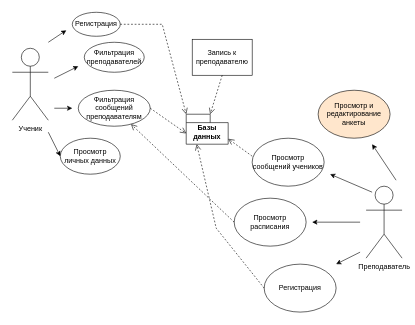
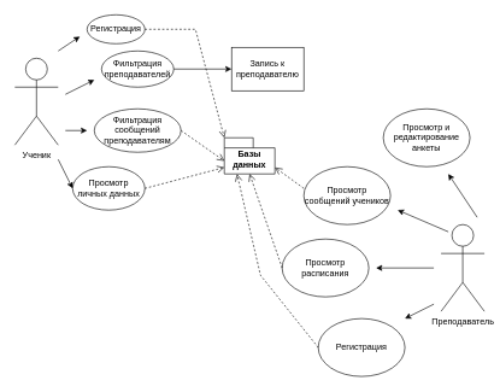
  <mxCell id="0" />
  <mxCell id="1" parent="0" />
  <mxCell id="2" value="Ученик" style="shape=umlActor;verticalLabelPosition=bottom;verticalAlign=top;html=1;outlineConnect=0;" vertex="1" parent="1"><mxGeometry x="20" y="80" width="60" height="120" as="geometry" /></mxCell>
  <mxCell id="3" value="Регистрация" style="ellipse;whiteSpace=wrap;html=1;" vertex="1" parent="1"><mxGeometry x="120" y="20" width="80" height="40" as="geometry" /></mxCell>
  <mxCell id="4" value="Фильтрация преподавателей" style="ellipse;whiteSpace=wrap;html=1;" vertex="1" parent="1"><mxGeometry x="140" y="70" width="100" height="50" as="geometry" /></mxCell>
  <mxCell id="5" value="Фильтрация сообщений преподавателям" style="ellipse;whiteSpace=wrap;html=1;" vertex="1" parent="1"><mxGeometry x="130" y="150" width="120" height="60" as="geometry" /></mxCell>
  <mxCell id="6" value="Просмотр личных данных" style="ellipse;whiteSpace=wrap;html=1;" vertex="1" parent="1"><mxGeometry x="100" y="230" width="100" height="60" as="geometry" /></mxCell>
  <mxCell id="7" value="Запись к преподавателю" style="whiteSpace=wrap;html=1;rounded=0;" vertex="1" parent="1"><mxGeometry x="320" y="65" width="100" height="60" as="geometry" /></mxCell>
  <mxCell id="8" value="" style="endArrow=classic;html=1;rounded=0;entryX=0;entryY=0.5;entryDx=0;entryDy=0;" edge="1" parent="1" target="6"><mxGeometry width="50" height="50" relative="1" as="geometry"><mxPoint x="80" y="220" as="sourcePoint" /><mxPoint x="50" y="260" as="targetPoint" /></mxGeometry></mxCell>
  <mxCell id="9" value="" style="endArrow=classic;html=1;rounded=0;" edge="1" parent="1"><mxGeometry width="50" height="50" relative="1" as="geometry"><mxPoint x="90" y="180" as="sourcePoint" /><mxPoint x="120" y="180" as="targetPoint" /></mxGeometry></mxCell>
  <mxCell id="10" value="" style="endArrow=classic;html=1;rounded=0;" edge="1" parent="1"><mxGeometry width="50" height="50" relative="1" as="geometry"><mxPoint x="90" y="130" as="sourcePoint" /><mxPoint x="130" y="110" as="targetPoint" /></mxGeometry></mxCell>
  <mxCell id="11" value="" style="endArrow=classic;html=1;rounded=0;" edge="1" parent="1"><mxGeometry width="50" height="50" relative="1" as="geometry"><mxPoint x="80" y="70" as="sourcePoint" /><mxPoint x="110" y="50" as="targetPoint" /></mxGeometry></mxCell>
+ <mxCell id="12" value="" style="endArrow=classic;html=1;rounded=0;exitX=1;exitY=0.5;exitDx=0;exitDy=0;entryX=0;entryY=0.5;entryDx=0;entryDy=0;" edge="1" parent="1" source="4" target="7"><mxGeometry width="50" height="50" relative="1" as="geometry"><mxPoint x="270" y="160" as="sourcePoint" /><mxPoint x="360" y="170" as="targetPoint" /></mxGeometry></mxCell>
  <mxCell id="13" value="Преподаватель" style="shape=umlActor;verticalLabelPosition=bottom;verticalAlign=top;html=1;outlineConnect=0;" vertex="1" parent="1"><mxGeometry x="610" y="310" width="60" height="120" as="geometry" /></mxCell>
  <mxCell id="14" value="Просмотр сообщений учеников" style="ellipse;whiteSpace=wrap;html=1;" vertex="1" parent="1"><mxGeometry x="420" y="230" width="120" height="80" as="geometry" /></mxCell>
  <mxCell id="15" value="Просмотр расписания" style="ellipse;whiteSpace=wrap;html=1;" vertex="1" parent="1"><mxGeometry x="390" y="330" width="120" height="80" as="geometry" /></mxCell>
  <mxCell id="16" value="Регистрация" style="ellipse;whiteSpace=wrap;html=1;" vertex="1" parent="1"><mxGeometry x="440" y="440" width="120" height="80" as="geometry" /></mxCell>
- <mxCell id="17" value="Просмотр и редактирование анкеты" style="ellipse;whiteSpace=wrap;html=1;fillColor=#ffe6cc;" vertex="1" parent="1"><mxGeometry x="530" y="150" width="120" height="80" as="geometry" /></mxCell>
+ <mxCell id="17" value="Просмотр и редактирование анкеты" style="ellipse;whiteSpace=wrap;html=1;" vertex="1" parent="1"><mxGeometry x="530" y="150" width="120" height="80" as="geometry" /></mxCell>
  <mxCell id="18" value="" style="endArrow=classic;html=1;rounded=0;" edge="1" parent="1"><mxGeometry width="50" height="50" relative="1" as="geometry"><mxPoint x="660" y="300" as="sourcePoint" /><mxPoint x="620" y="240" as="targetPoint" /></mxGeometry></mxCell>
  <mxCell id="19" value="" style="endArrow=classic;html=1;rounded=0;" edge="1" parent="1"><mxGeometry width="50" height="50" relative="1" as="geometry"><mxPoint x="620" y="320" as="sourcePoint" /><mxPoint x="550" y="290" as="targetPoint" /></mxGeometry></mxCell>
  <mxCell id="20" value="" style="endArrow=classic;html=1;rounded=0;" edge="1" parent="1"><mxGeometry width="50" height="50" relative="1" as="geometry"><mxPoint x="600" y="370" as="sourcePoint" /><mxPoint x="520" y="370" as="targetPoint" /></mxGeometry></mxCell>
  <mxCell id="21" value="" style="endArrow=classic;html=1;rounded=0;" edge="1" parent="1"><mxGeometry width="50" height="50" relative="1" as="geometry"><mxPoint x="600" y="420" as="sourcePoint" /><mxPoint x="560" y="440" as="targetPoint" /></mxGeometry></mxCell>
  <mxCell id="22" value="Базы данных" style="shape=folder;fontStyle=1;spacingTop=10;tabWidth=40;tabHeight=14;tabPosition=left;html=1;whiteSpace=wrap;" vertex="1" parent="1"><mxGeometry x="310" y="190" width="70" height="50" as="geometry" /></mxCell>
  <mxCell id="23" value="" style="html=1;verticalAlign=bottom;endArrow=open;dashed=1;endSize=8;curved=0;rounded=0;entryX=0;entryY=0;entryDx=70;entryDy=41;entryPerimeter=0;" edge="1" parent="1" target="22"><mxGeometry relative="1" as="geometry"><mxPoint x="420" y="260" as="sourcePoint" /><mxPoint x="340" y="260" as="targetPoint" /></mxGeometry></mxCell>
  <mxCell id="24" value="" style="html=1;verticalAlign=bottom;endArrow=open;dashed=1;endSize=8;curved=0;rounded=0;exitX=1;exitY=0.5;exitDx=0;exitDy=0;entryX=0;entryY=0;entryDx=0;entryDy=32;entryPerimeter=0;" edge="1" parent="1" source="5" target="22"><mxGeometry relative="1" as="geometry"><mxPoint x="290" y="320" as="sourcePoint" /><mxPoint x="210" y="320" as="targetPoint" /></mxGeometry></mxCell>
- <mxCell id="25" value="" style="html=1;verticalAlign=bottom;endArrow=open;dashed=1;endSize=8;curved=0;rounded=0;exitX=0.5;exitY=1;exitDx=0;exitDy=0;entryX=0;entryY=0;entryDx=40;entryDy=0;entryPerimeter=0;" edge="1" parent="1" source="7" target="22"><mxGeometry relative="1" as="geometry"><mxPoint x="470" y="170" as="sourcePoint" /><mxPoint x="390" y="170" as="targetPoint" /></mxGeometry></mxCell>
- <mxCell id="26" value="" style="html=1;verticalAlign=bottom;endArrow=open;dashed=1;endSize=8;curved=0;rounded=0;exitX=0;exitY=0.5;exitDx=0;exitDy=0;" edge="1" parent="1" source="15" target="5"><mxGeometry relative="1" as="geometry"><mxPoint x="390" y="360" as="sourcePoint" /><mxPoint x="310" y="360" as="targetPoint" /></mxGeometry></mxCell>
+ <mxCell id="26" value="" style="html=1;verticalAlign=bottom;endArrow=open;dashed=1;endSize=8;curved=0;rounded=0;exitX=0;exitY=0.5;exitDx=0;exitDy=0;entryX=0.5;entryY=1;entryDx=0;entryDy=0;entryPerimeter=0;" edge="1" parent="1" source="15" target="22"><mxGeometry relative="1" as="geometry"><mxPoint x="390" y="360" as="sourcePoint" /><mxPoint x="310" y="360" as="targetPoint" /></mxGeometry></mxCell>
  <mxCell id="27" value="" style="html=1;verticalAlign=bottom;endArrow=open;dashed=1;endSize=8;curved=0;rounded=0;exitX=0;exitY=0.5;exitDx=0;exitDy=0;entryX=0.25;entryY=1;entryDx=0;entryDy=0;entryPerimeter=0;" edge="1" parent="1" source="16" target="22"><mxGeometry relative="1" as="geometry"><mxPoint x="390" y="480" as="sourcePoint" /><mxPoint x="310" y="480" as="targetPoint" /><Array as="points"><mxPoint x="360" y="380" /></Array></mxGeometry></mxCell>
+ <mxCell id="28" value="" style="html=1;verticalAlign=bottom;endArrow=open;dashed=1;endSize=8;curved=0;rounded=0;exitX=1;exitY=0.5;exitDx=0;exitDy=0;entryX=0;entryY=0;entryDx=0;entryDy=41;entryPerimeter=0;" edge="1" parent="1" source="6" target="22"><mxGeometry relative="1" as="geometry"><mxPoint x="160" y="350" as="sourcePoint" /><mxPoint x="80" y="350" as="targetPoint" /></mxGeometry></mxCell>
  <mxCell id="29" value="" style="html=1;verticalAlign=bottom;endArrow=open;dashed=1;endSize=8;curved=0;rounded=0;exitX=1;exitY=0.5;exitDx=0;exitDy=0;entryX=0;entryY=0;entryDx=0;entryDy=0;entryPerimeter=0;" edge="1" parent="1" source="3" target="22"><mxGeometry relative="1" as="geometry"><mxPoint x="320" y="10" as="sourcePoint" /><mxPoint x="240" y="10" as="targetPoint" /><Array as="points"><mxPoint x="270" y="40" /></Array></mxGeometry></mxCell>
